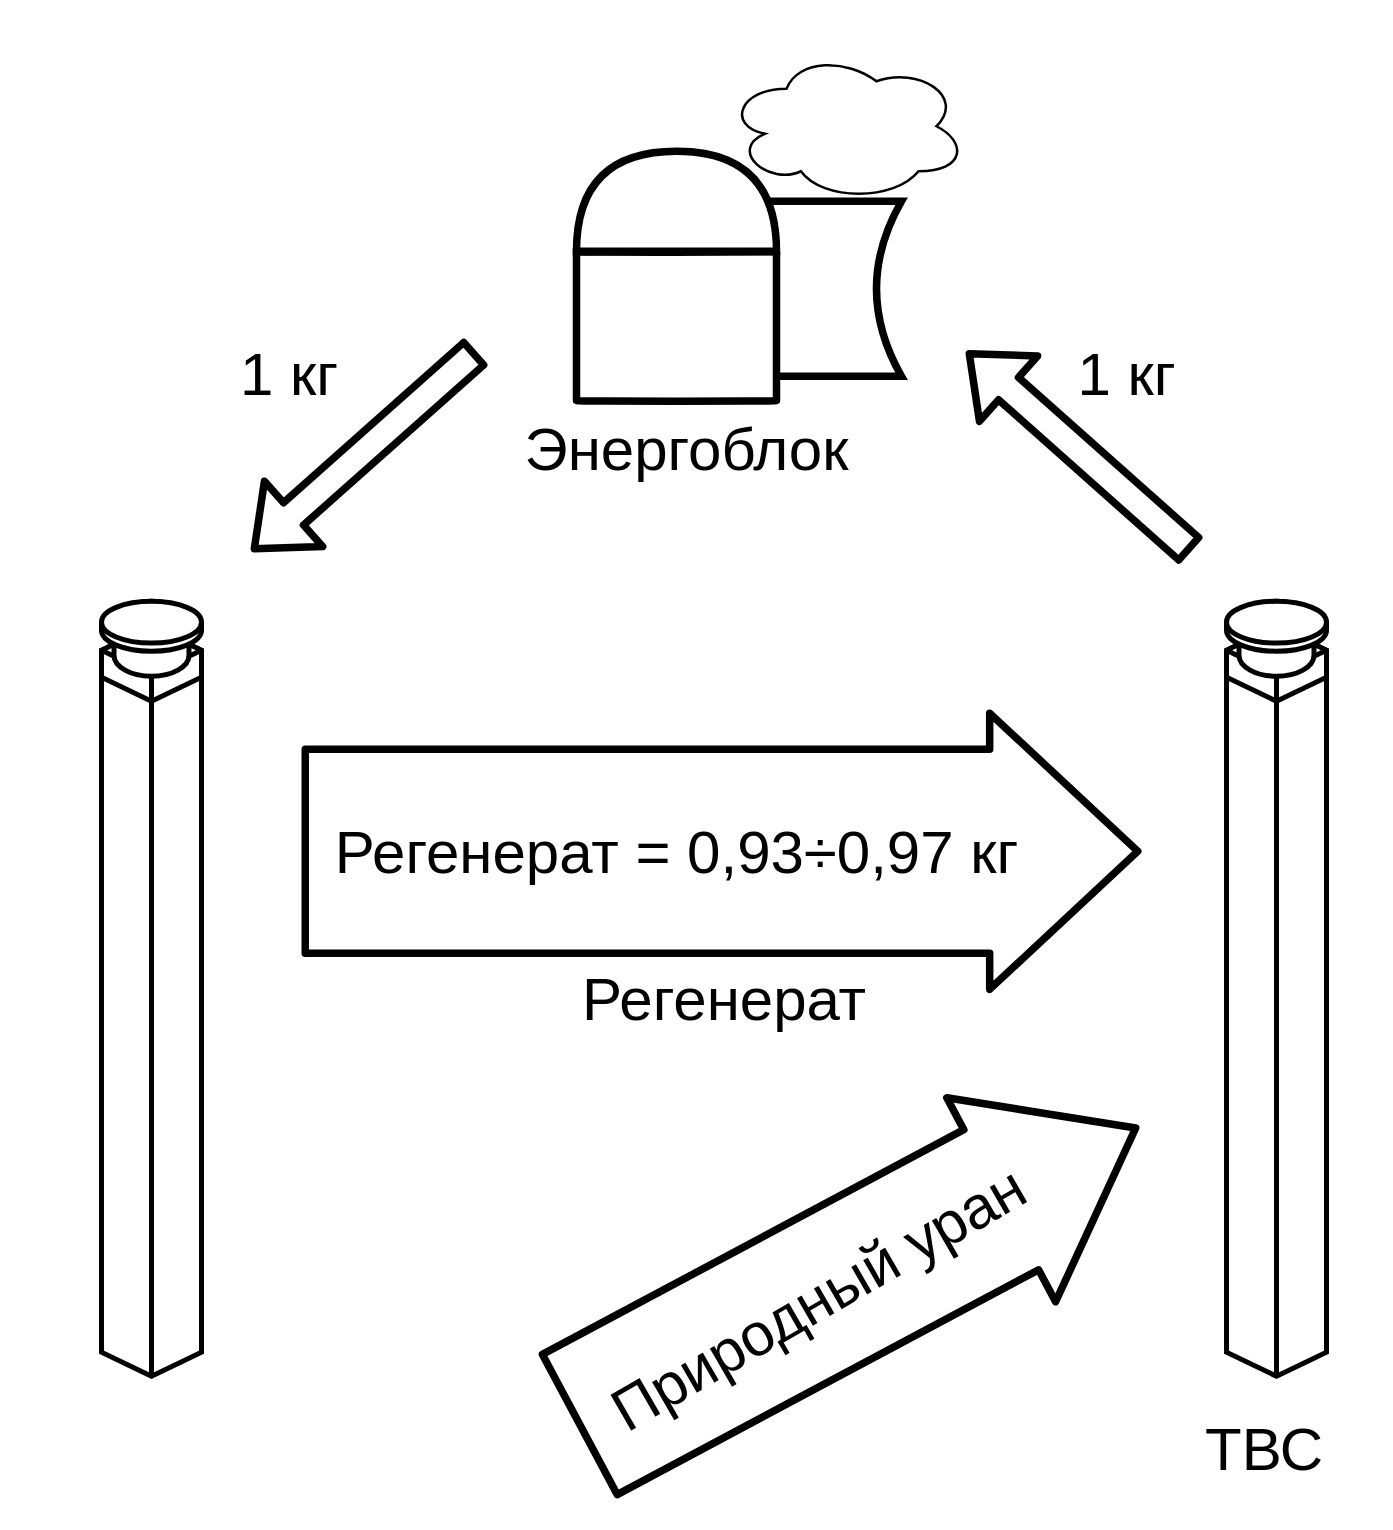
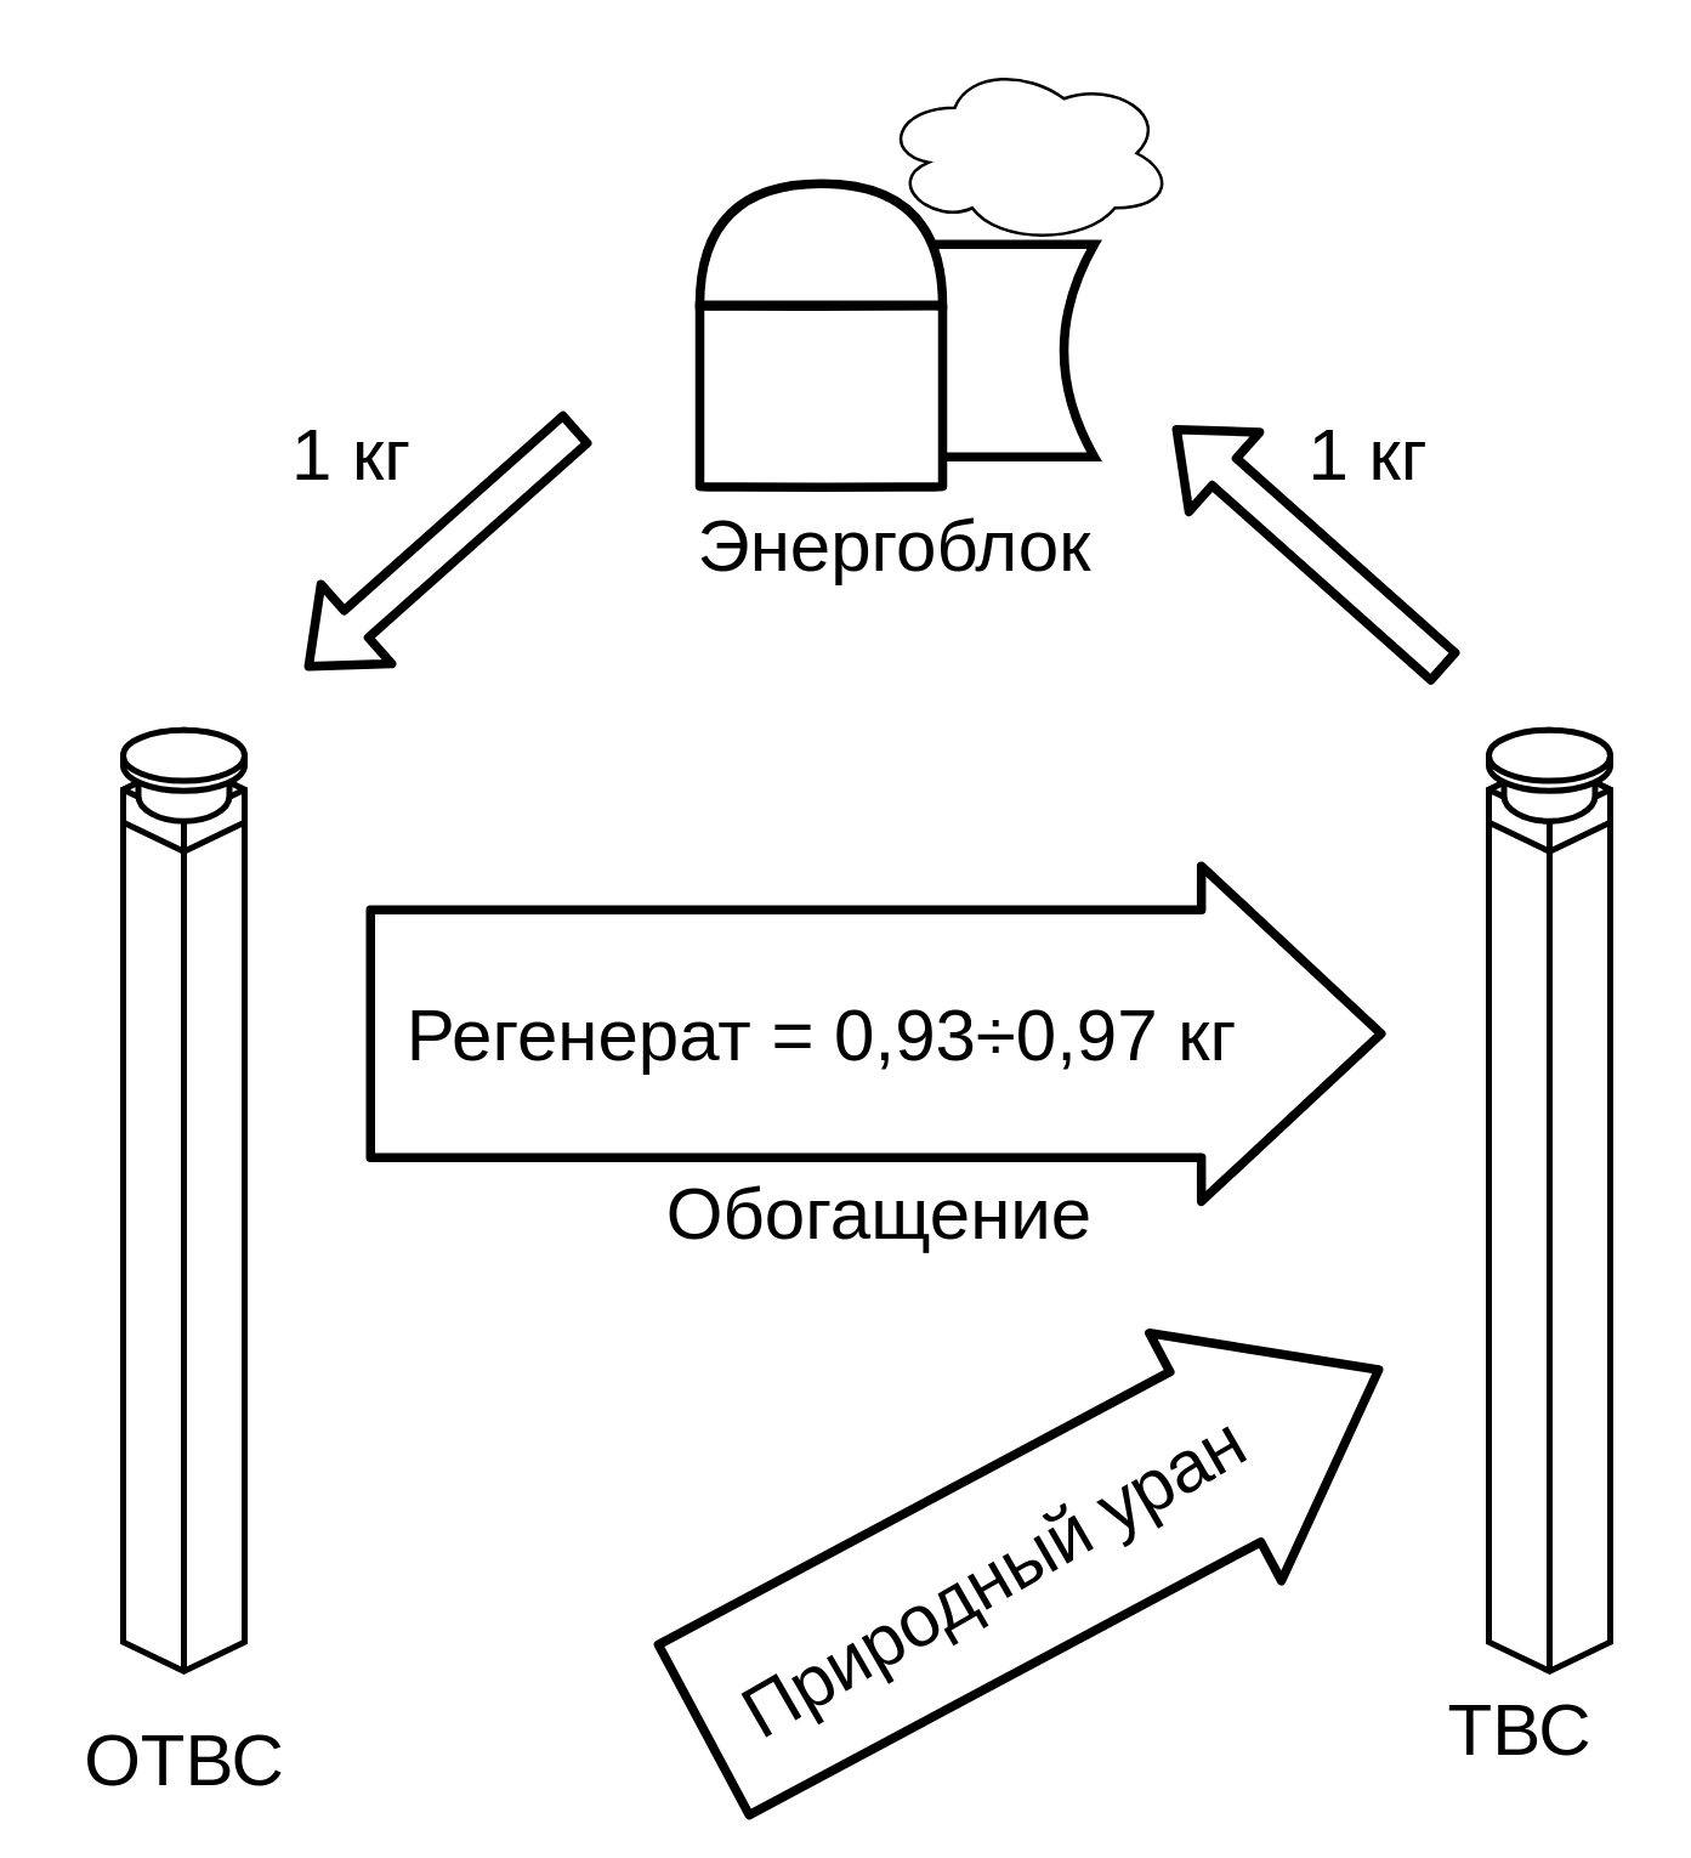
  <mxCell id="0" />
  <mxCell id="1" parent="0" />
  <mxCell id="2" value="" style="shape=dataStorage;whiteSpace=wrap;html=1;fixedSize=1;size=10;strokeWidth=3;" parent="1" vertex="1"><mxGeometry x="280" y="80" width="80" height="70" as="geometry" /></mxCell>
  <mxCell id="3" value="" style="shape=cylinder3;whiteSpace=wrap;html=1;boundedLbl=1;backgroundOutline=1;size=0.191;strokeWidth=3;" parent="1" vertex="1"><mxGeometry x="230" y="100" width="80" height="60" as="geometry" /></mxCell>
  <mxCell id="4" value="" style="shape=or;whiteSpace=wrap;html=1;rotation=-90;strokeWidth=3;" parent="1" vertex="1"><mxGeometry x="250" y="40" width="40" height="80" as="geometry" /></mxCell>
  <mxCell id="5" value="" style="ellipse;shape=cloud;whiteSpace=wrap;html=1;" parent="1" vertex="1"><mxGeometry x="290" y="20" width="96" height="60" as="geometry" /></mxCell>
  <mxCell id="6" value="" style="shape=flexArrow;endArrow=classic;html=1;strokeWidth=3;" parent="1" edge="1"><mxGeometry width="50" height="50" relative="1" as="geometry"><mxPoint x="476" y="220" as="sourcePoint" /><mxPoint x="386" y="140" as="targetPoint" /></mxGeometry></mxCell>
  <mxCell id="7" value="" style="shape=flexArrow;endArrow=classic;html=1;strokeWidth=3;" parent="1" edge="1"><mxGeometry width="50" height="50" relative="1" as="geometry"><mxPoint x="190" y="140" as="sourcePoint" /><mxPoint x="100" y="220" as="targetPoint" /></mxGeometry></mxCell>
  <mxCell id="8" value="" style="html=1;whiteSpace=wrap;shape=isoCube2;backgroundOutline=1;isoAngle=15;strokeWidth=2;" parent="1" vertex="1"><mxGeometry x="40" y="250" width="40" height="300" as="geometry" /></mxCell>
  <mxCell id="9" value="" style="html=1;whiteSpace=wrap;shape=isoCube2;backgroundOutline=1;isoAngle=15;strokeWidth=2;" parent="1" vertex="1"><mxGeometry x="40" y="250" width="40" height="30" as="geometry" /></mxCell>
  <mxCell id="10" value="" style="shape=cylinder3;whiteSpace=wrap;html=1;boundedLbl=1;backgroundOutline=1;size=8.372;strokeWidth=2;" parent="1" vertex="1"><mxGeometry x="45" y="240" width="30" height="30" as="geometry" /></mxCell>
  <mxCell id="11" value="" style="shape=cylinder3;whiteSpace=wrap;html=1;boundedLbl=1;backgroundOutline=1;size=8.372;strokeWidth=2;" parent="1" vertex="1"><mxGeometry x="40" y="240" width="40" height="20" as="geometry" /></mxCell>
  <mxCell id="12" value="" style="html=1;whiteSpace=wrap;shape=isoCube2;backgroundOutline=1;isoAngle=15;strokeWidth=2;" parent="1" vertex="1"><mxGeometry x="490" y="250" width="40" height="300" as="geometry" /></mxCell>
  <mxCell id="13" value="" style="html=1;whiteSpace=wrap;shape=isoCube2;backgroundOutline=1;isoAngle=15;strokeWidth=2;" parent="1" vertex="1"><mxGeometry x="490" y="250" width="40" height="30" as="geometry" /></mxCell>
  <mxCell id="14" value="" style="shape=cylinder3;whiteSpace=wrap;html=1;boundedLbl=1;backgroundOutline=1;size=8.372;strokeWidth=2;" parent="1" vertex="1"><mxGeometry x="495" y="240" width="30" height="30" as="geometry" /></mxCell>
  <mxCell id="15" value="" style="shape=cylinder3;whiteSpace=wrap;html=1;boundedLbl=1;backgroundOutline=1;size=8.372;strokeWidth=2;" parent="1" vertex="1"><mxGeometry x="490" y="240" width="40" height="20" as="geometry" /></mxCell>
- <mxCell id="17" value="&lt;font style=&quot;font-size: 24px&quot;&gt;ТВС&lt;/font&gt;" style="text;html=1;align=center;verticalAlign=middle;resizable=0;points=[];autosize=1;strokeColor=none;fillColor=none;" parent="1" vertex="1"><mxGeometry x="475" y="570" width="60" height="20" as="geometry" /></mxCell>
- <mxCell id="18" value="&lt;span style=&quot;font-size: 24px&quot;&gt;Энергоблок&lt;/span&gt;" style="text;html=1;align=center;verticalAlign=middle;resizable=0;points=[];autosize=1;strokeColor=none;fillColor=none;" parent="1" vertex="1"><mxGeometry x="199" y="170" width="150" height="20" as="geometry" /></mxCell>
+ <mxCell id="16" value="&lt;font style=&quot;font-size: 24px&quot;&gt;ОТВС&lt;/font&gt;" style="text;html=1;align=center;verticalAlign=middle;resizable=0;points=[];autosize=1;strokeColor=none;fillColor=none;" parent="1" vertex="1"><mxGeometry x="20" y="570" width="80" height="20" as="geometry" /></mxCell>
+ <mxCell id="17" value="&lt;font style=&quot;font-size: 24px&quot;&gt;ТВС&lt;/font&gt;" style="text;html=1;align=center;verticalAlign=middle;resizable=0;points=[];autosize=1;strokeColor=none;fillColor=none;" parent="1" vertex="1"><mxGeometry x="470" y="560" width="60" height="20" as="geometry" /></mxCell>
+ <mxCell id="18" value="&lt;span style=&quot;font-size: 24px&quot;&gt;Энергоблок&lt;/span&gt;" style="text;html=1;align=center;verticalAlign=middle;resizable=0;points=[];autosize=1;strokeColor=none;fillColor=none;" parent="1" vertex="1"><mxGeometry x="219" y="170" width="150" height="20" as="geometry" /></mxCell>
  <mxCell id="19" value="&lt;font style=&quot;font-size: 24px&quot;&gt;1 кг&lt;/font&gt;" style="text;html=1;align=center;verticalAlign=middle;resizable=0;points=[];autosize=1;strokeColor=none;fillColor=none;" parent="1" vertex="1"><mxGeometry x="90" y="140" width="50" height="20" as="geometry" /></mxCell>
  <mxCell id="20" value="&lt;font style=&quot;font-size: 24px&quot;&gt;1&amp;nbsp;&lt;/font&gt;&lt;span style=&quot;font-size: 24px&quot;&gt;кг&lt;/span&gt;" style="text;html=1;align=center;verticalAlign=middle;resizable=0;points=[];autosize=1;strokeColor=none;fillColor=none;" parent="1" vertex="1"><mxGeometry x="425" y="140" width="50" height="20" as="geometry" /></mxCell>
  <mxCell id="21" value="" style="shape=flexArrow;endArrow=classic;html=1;fontSize=24;endWidth=25.941;endSize=18.743;width=79.524;strokeWidth=3;" parent="1" edge="1"><mxGeometry width="50" height="50" relative="1" as="geometry"><mxPoint x="120" y="340" as="sourcePoint" /><mxPoint x="456" y="340" as="targetPoint" /></mxGeometry></mxCell>
  <mxCell id="22" value="Регенерат = 0,93÷0,97 кг" style="edgeLabel;html=1;align=center;verticalAlign=middle;resizable=0;points=[];fontSize=24;" parent="21" vertex="1" connectable="0"><mxGeometry x="-0.187" y="14" relative="1" as="geometry"><mxPoint x="12" y="14" as="offset" /></mxGeometry></mxCell>
- <mxCell id="23" value="&lt;span style=&quot;font-size: 24px&quot;&gt;Регенерат&lt;/span&gt;" style="text;html=1;align=center;verticalAlign=middle;resizable=0;points=[];autosize=1;strokeColor=none;fillColor=none;" parent="1" vertex="1"><mxGeometry x="209" y="390" width="160" height="20" as="geometry" /></mxCell>
+ <mxCell id="23" value="&lt;span style=&quot;font-size: 24px&quot;&gt;Обогащение&lt;/span&gt;" style="text;html=1;align=center;verticalAlign=middle;resizable=0;points=[];autosize=1;strokeColor=none;fillColor=none;" parent="1" vertex="1"><mxGeometry x="209" y="390" width="160" height="20" as="geometry" /></mxCell>
  <mxCell id="24" value="" style="shape=flexArrow;endArrow=classic;html=1;fontSize=24;endWidth=25.941;endSize=19.323;width=61.538;strokeWidth=3;" parent="1" edge="1"><mxGeometry width="50" height="50" relative="1" as="geometry"><mxPoint x="230" y="570" as="sourcePoint" /><mxPoint x="455" y="450" as="targetPoint" /></mxGeometry></mxCell>
  <mxCell id="25" value="Природный уран" style="edgeLabel;html=1;align=center;verticalAlign=middle;resizable=0;points=[];fontSize=24;rotation=-30;" parent="24" vertex="1" connectable="0"><mxGeometry x="-0.187" y="14" relative="1" as="geometry"><mxPoint x="11" y="11" as="offset" /></mxGeometry></mxCell>
